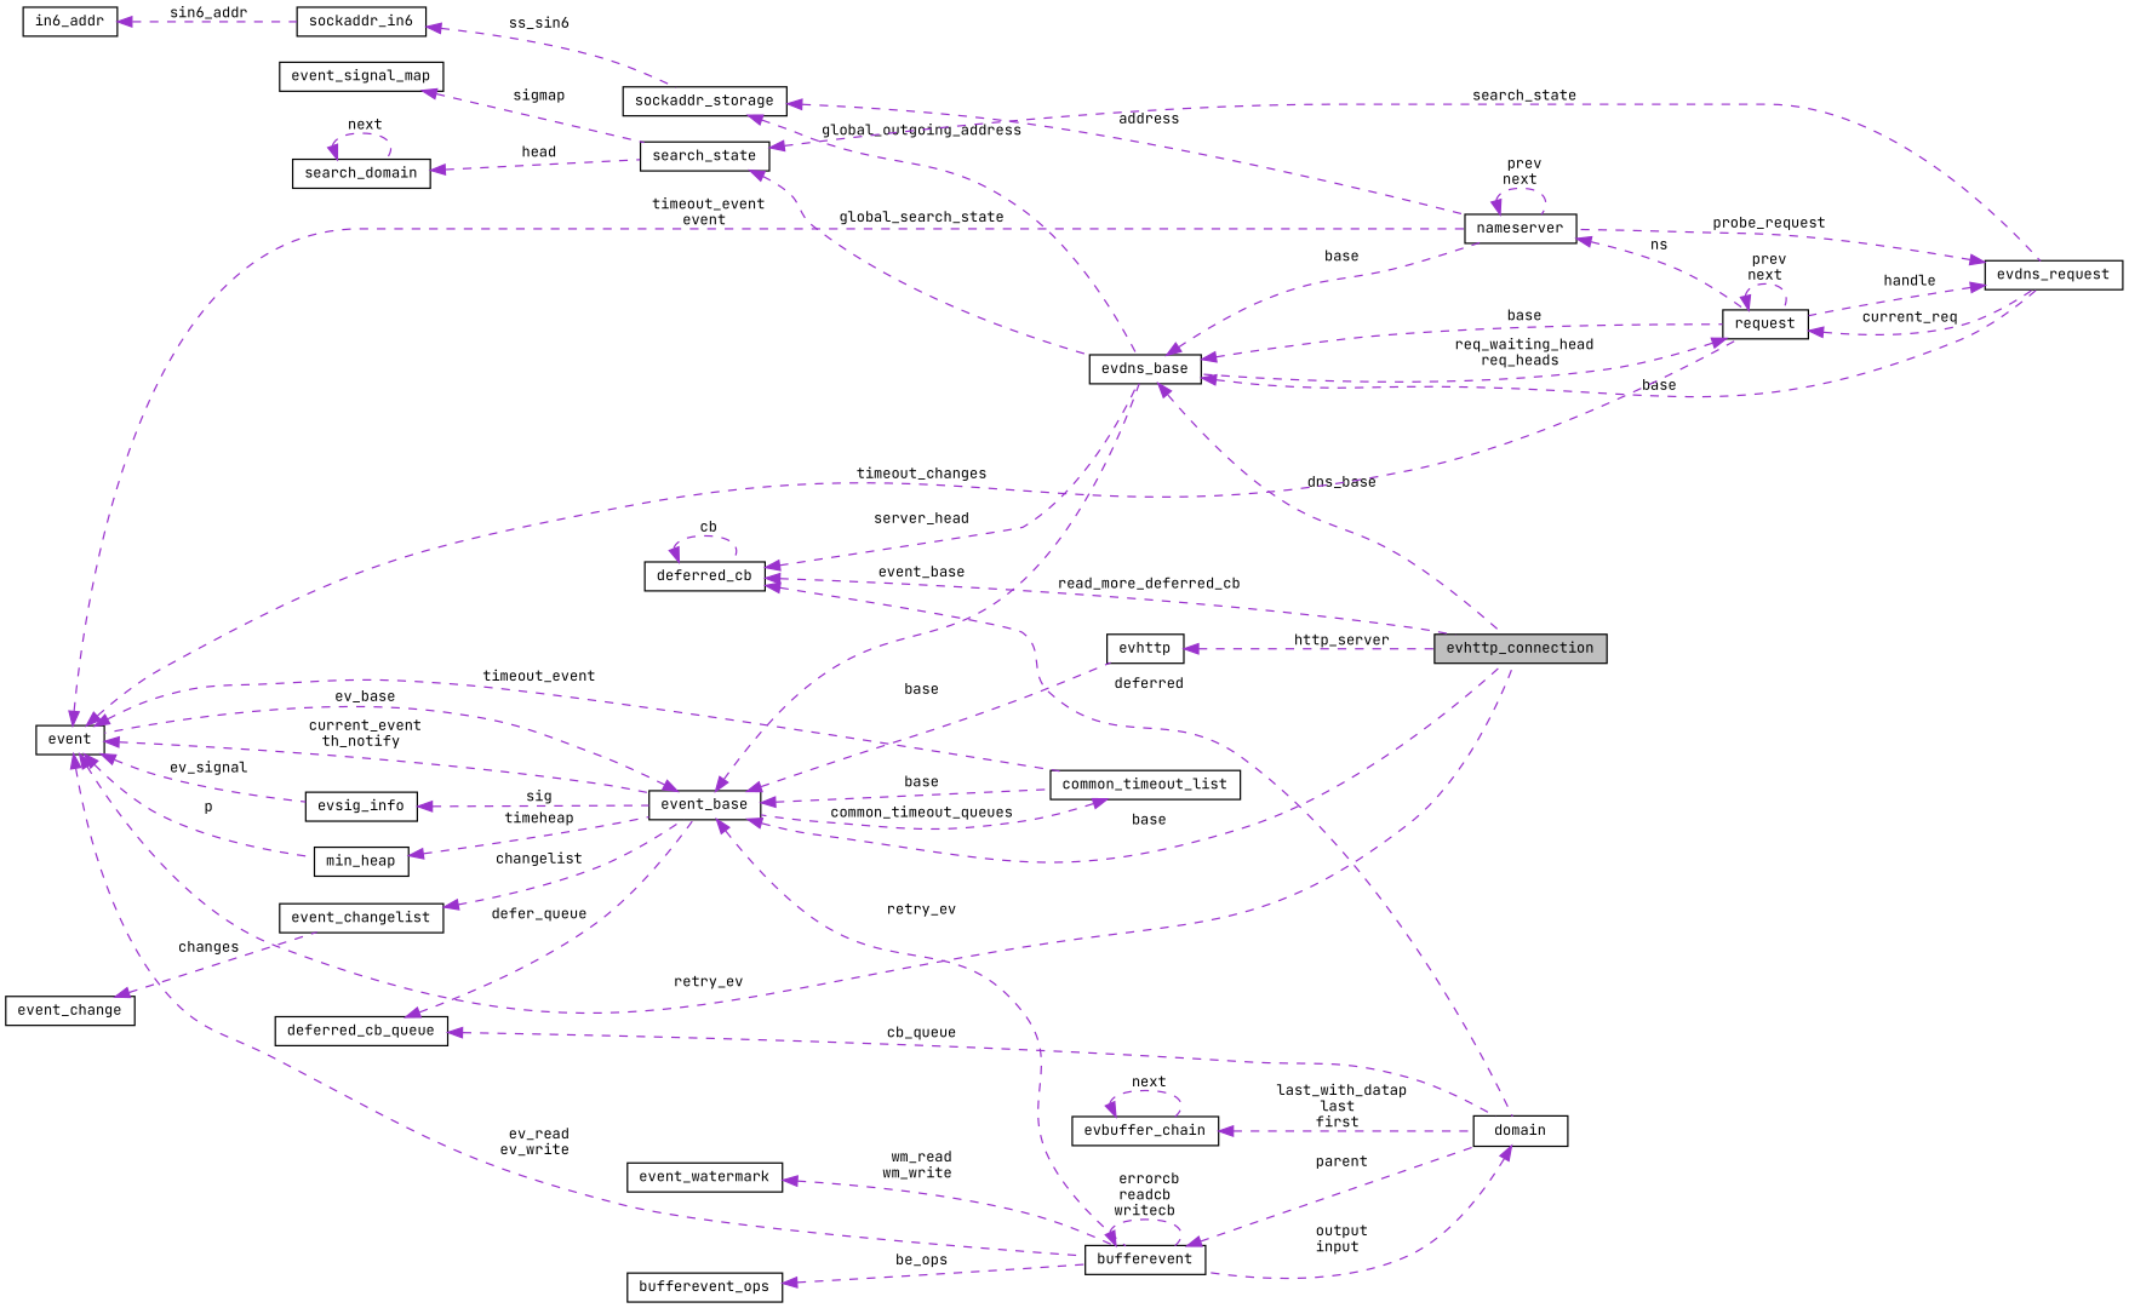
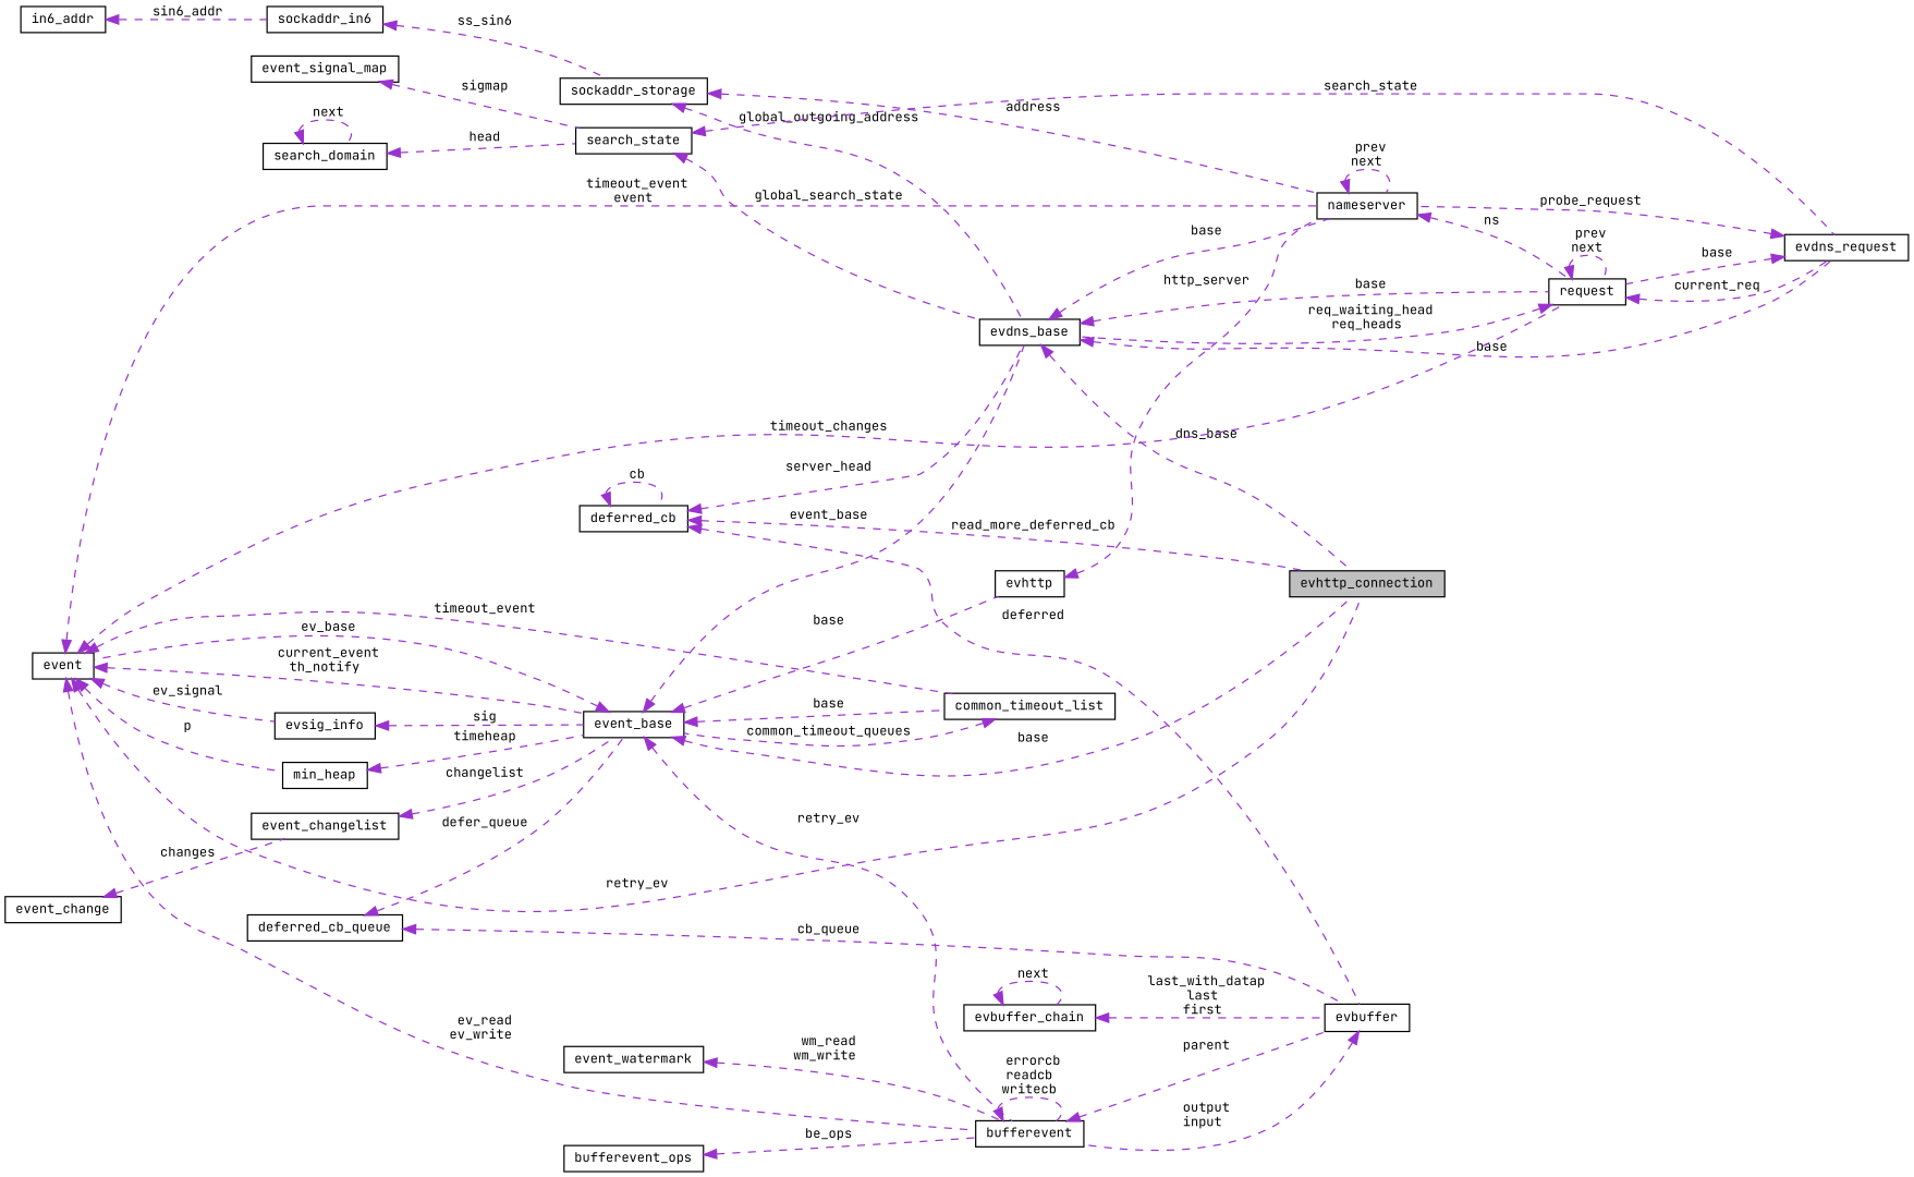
  digraph {
    fontname="JetBrains Mono"
    rankdir=LR
    node [color=black fillcolor=white fontname="JetBrains Mono" fontsize=10 shape=record style=filled]
    edge [color=darkorchid3 dir=back fontname="JetBrains Mono" fontsize=10 labelfontname=Helvetica labelfontsize=10 style=dashed]
    n1 [fillcolor=grey75 fontcolor=black height=0.2 label=evhttp_connection width=0.4]
    n2 [height=0.2 label=evdns_base width=0.4]
    n3 [height=0.2 label=nameserver width=0.4]
    n4 [height=0.2 label=evdns_request width=0.4]
    n5 [height=0.2 label=request width=0.4]
    n6 [height=0.2 label=sockaddr_storage width=0.4]
    n7 [height=0.2 label=sockaddr_in6 width=0.4]
    n8 [height=0.2 label=in6_addr width=0.4]
    n9 [height=0.2 label=event width=0.4]
    n10 [height=0.2 label=event_base width=0.4]
    n11 [height=0.2 label=evsig_info width=0.4]
    n12 [height=0.2 label=min_heap width=0.4]
    n13 [height=0.2 label=common_timeout_list width=0.4]
    n14 [height=0.2 label=bufferevent width=0.4]
    n15 [height=0.2 label=evhttp width=0.4]
-   n16 [height=0.2 label=domain width=0.4]
+   n16 [height=0.2 label=evbuffer width=0.4]
    n17 [height=0.2 label=deferred_cb_queue width=0.4]
    n18 [height=0.2 label=event_signal_map width=0.4]
    n19 [height=0.2 label=search_state width=0.4]
    n20 [height=0.2 label=event_changelist width=0.4]
    n21 [height=0.2 label=event_change width=0.4]
    n22 [height=0.2 label=search_domain width=0.4]
    n23 [height=0.2 label=deferred_cb width=0.4]
    n24 [height=0.2 label=event_watermark width=0.4]
    n25 [height=0.2 label=evbuffer_chain width=0.4]
    n26 [height=0.2 label=bufferevent_ops width=0.4]
    n2 -> n1 [label=" dns_base"]
    n2 -> n3 [label=" base"]
    n2 -> n4 [label=" base"]
    n2 -> n5 [label=" base"]
    n3 -> n3 [label=" prev\nnext"]
    n3 -> n5 [label=" ns"]
    n4 -> n3 [label=" probe_request"]
-   n4 -> n5 [label=" handle"]
+   n4 -> n5 [label=" base"]
    n5 -> n2 [label=" req_waiting_head\nreq_heads"]
    n5 -> n4 [label=" current_req"]
    n5 -> n5 [label=" prev\nnext"]
    n6 -> n2 [label=" global_outgoing_address"]
    n6 -> n3 [label=" address"]
    n7 -> n6 [label=" ss_sin6"]
    n8 -> n7 [label=" sin6_addr"]
    n9 -> n1 [label=" retry_ev"]
    n9 -> n3 [label=" timeout_event\nevent"]
    n9 -> n5 [label=" timeout_changes"]
    n9 -> n10 [label=" current_event\nth_notify"]
    n9 -> n11 [label=" ev_signal"]
    n9 -> n12 [label=" p"]
    n9 -> n13 [label=" timeout_event"]
    n9 -> n14 [label=" ev_read\nev_write"]
    n10 -> n1 [label=" base"]
    n10 -> n2 [label=" event_base"]
    n10 -> n9 [label=" ev_base"]
    n10 -> n13 [label=" base"]
    n10 -> n14 [label=" retry_ev"]
    n10 -> n15 [label=" base"]
    n11 -> n10 [label=" sig"]
    n12 -> n10 [label=" timeheap"]
    n13 -> n10 [label=" common_timeout_queues"]
    n14 -> n14 [label=" errorcb\nreadcb\nwritecb"]
    n14 -> n16 [label=" parent"]
-   n15 -> n1 [label=" http_server"]
+   n15 -> n3 [label=" http_server"]
    n16 -> n14 [label=" output\ninput"]
    n17 -> n10 [label=" defer_queue"]
    n17 -> n16 [label=" cb_queue"]
    n18 -> n19 [label=" sigmap"]
    n19 -> n2 [label=" global_search_state"]
    n19 -> n4 [label=" search_state"]
    n20 -> n10 [label=" changelist"]
    n21 -> n20 [label=" changes"]
    n22 -> n19 [label=" head"]
    n22 -> n22 [label=" next"]
    n23 -> n1 [label=" read_more_deferred_cb"]
    n23 -> n2 [label=" server_head"]
    n23 -> n16 [label=" deferred"]
    n23 -> n23 [label=" cb"]
    n24 -> n14 [label=" wm_read\nwm_write"]
    n25 -> n16 [label=" last_with_datap\nlast\nfirst"]
    n25 -> n25 [label=" next"]
    n26 -> n14 [label=" be_ops"]
  }
